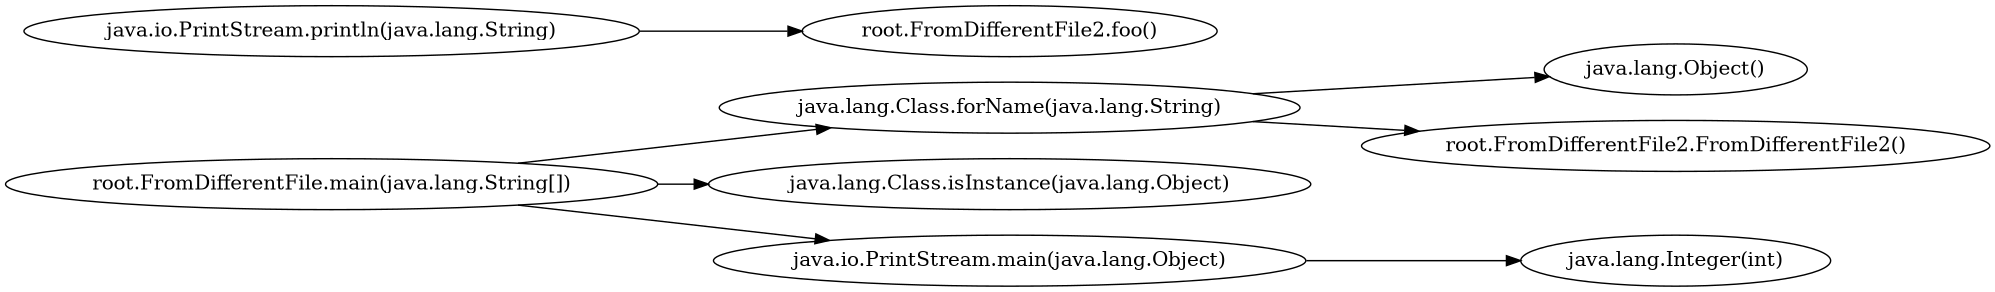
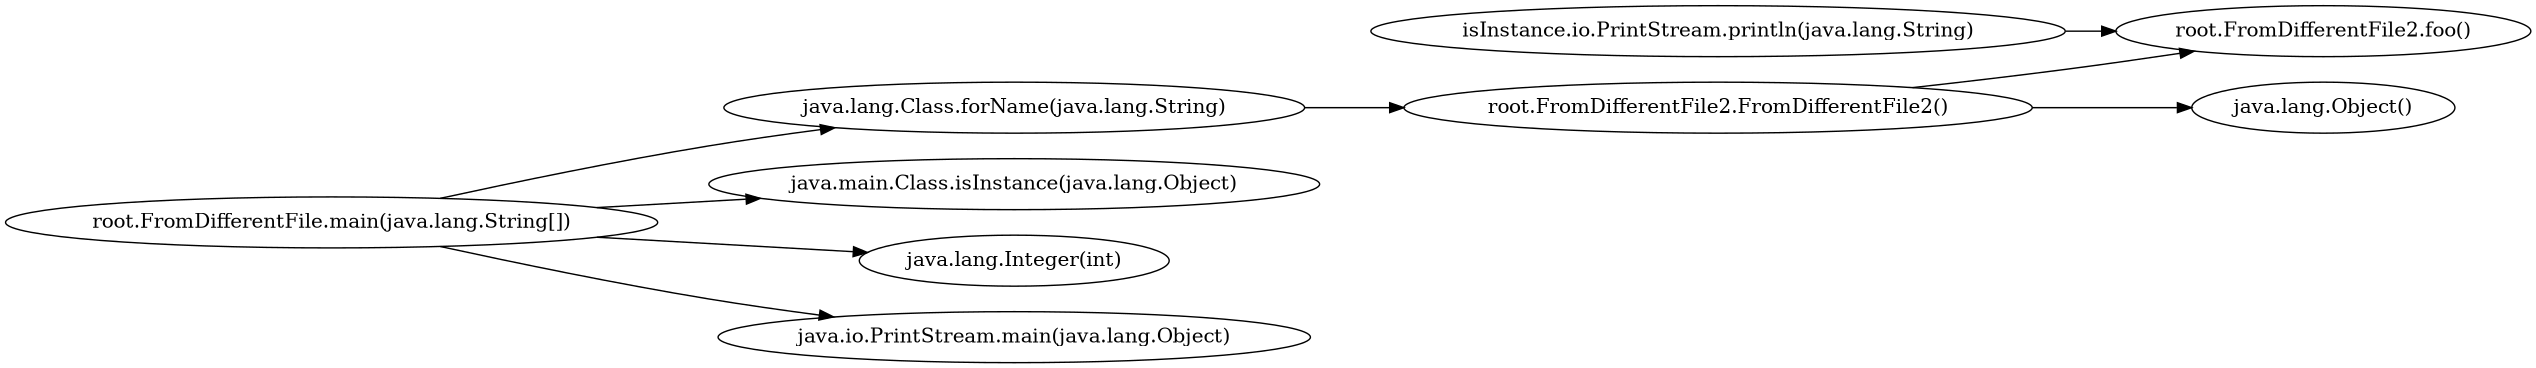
  digraph {
    rankdir=LR
    n1 [label="java.lang.Object()"]
    n2 [label="root.FromDifferentFile2.FromDifferentFile2()"]
    n3 [label="root.FromDifferentFile2.foo()"]
-   n4 [label="java.io.PrintStream.println(java.lang.String)"]
+   n4 [label="isInstance.io.PrintStream.println(java.lang.String)"]
    n5 [label="java.lang.Class.forName(java.lang.String)"]
-   n6 [label="java.lang.Class.isInstance(java.lang.Object)"]
+   n6 [label="java.main.Class.isInstance(java.lang.Object)"]
    n7 [label="java.lang.Integer(int)"]
    n8 [label="root.FromDifferentFile.main(java.lang.String[])"]
    n9 [label="java.io.PrintStream.main(java.lang.Object)"]
-   n5 -> n1
+   n2 -> n1
+   n2 -> n3
    n4 -> n3
    n5 -> n2
    n8 -> n5
    n8 -> n6
-   n9 -> n7
+   n8 -> n7
    n8 -> n9
  }
